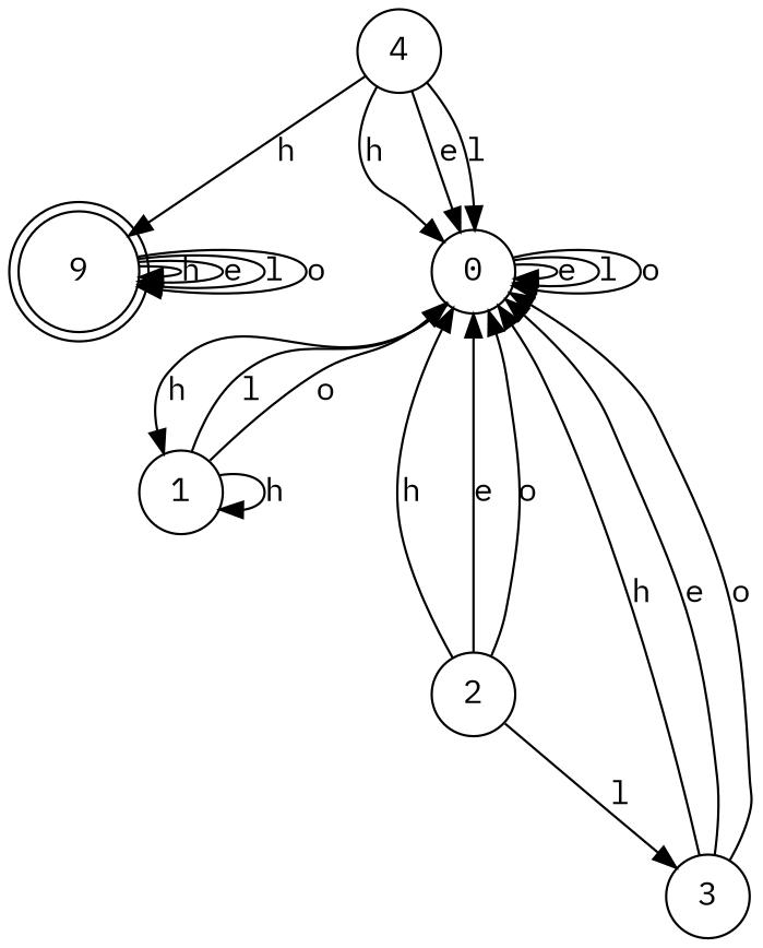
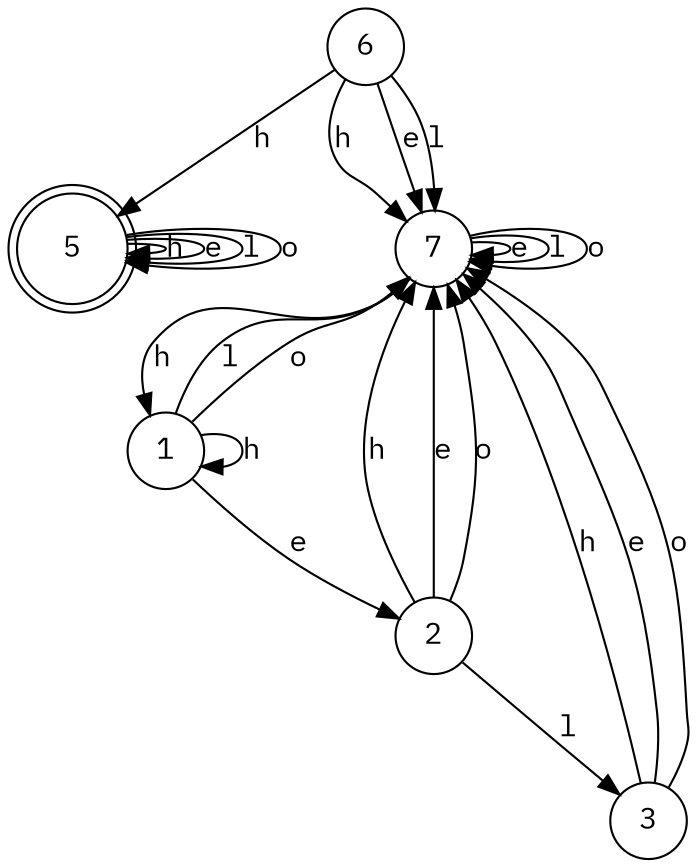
  digraph {
    fontname="IBM Plex Mono"
    node [fontname="IBM Plex Mono" shape=circle]
    edge [fontname="IBM Plex Mono" weigth=0.6]
-   5 [shape=doublecircle label=9]
-   0
+   5 [shape=doublecircle]
+   0 [label=7]
    1
    2
    3
-   4
+   4 [label=6]
    5 -> 5 [label=h]
    5 -> 5 [label=e]
    5 -> 5 [label=l]
    5 -> 5 [label=o]
    0 -> 0 [label=e]
    0 -> 0 [label=l]
    0 -> 0 [label=o]
    0 -> 1 [label=h]
    1 -> 0 [label=l]
    1 -> 0 [label=o]
    1 -> 1 [label=h]
+   1 -> 2 [label=e]
    2 -> 0 [label=h]
    2 -> 0 [label=e]
    2 -> 0 [label=o]
    2 -> 3 [label=l]
    3 -> 0 [label=h]
    3 -> 0 [label=e]
    3 -> 0 [label=o]
    4 -> 5 [label=h]
    4 -> 0 [label=h]
    4 -> 0 [label=e]
    4 -> 0 [label=l]
  }
